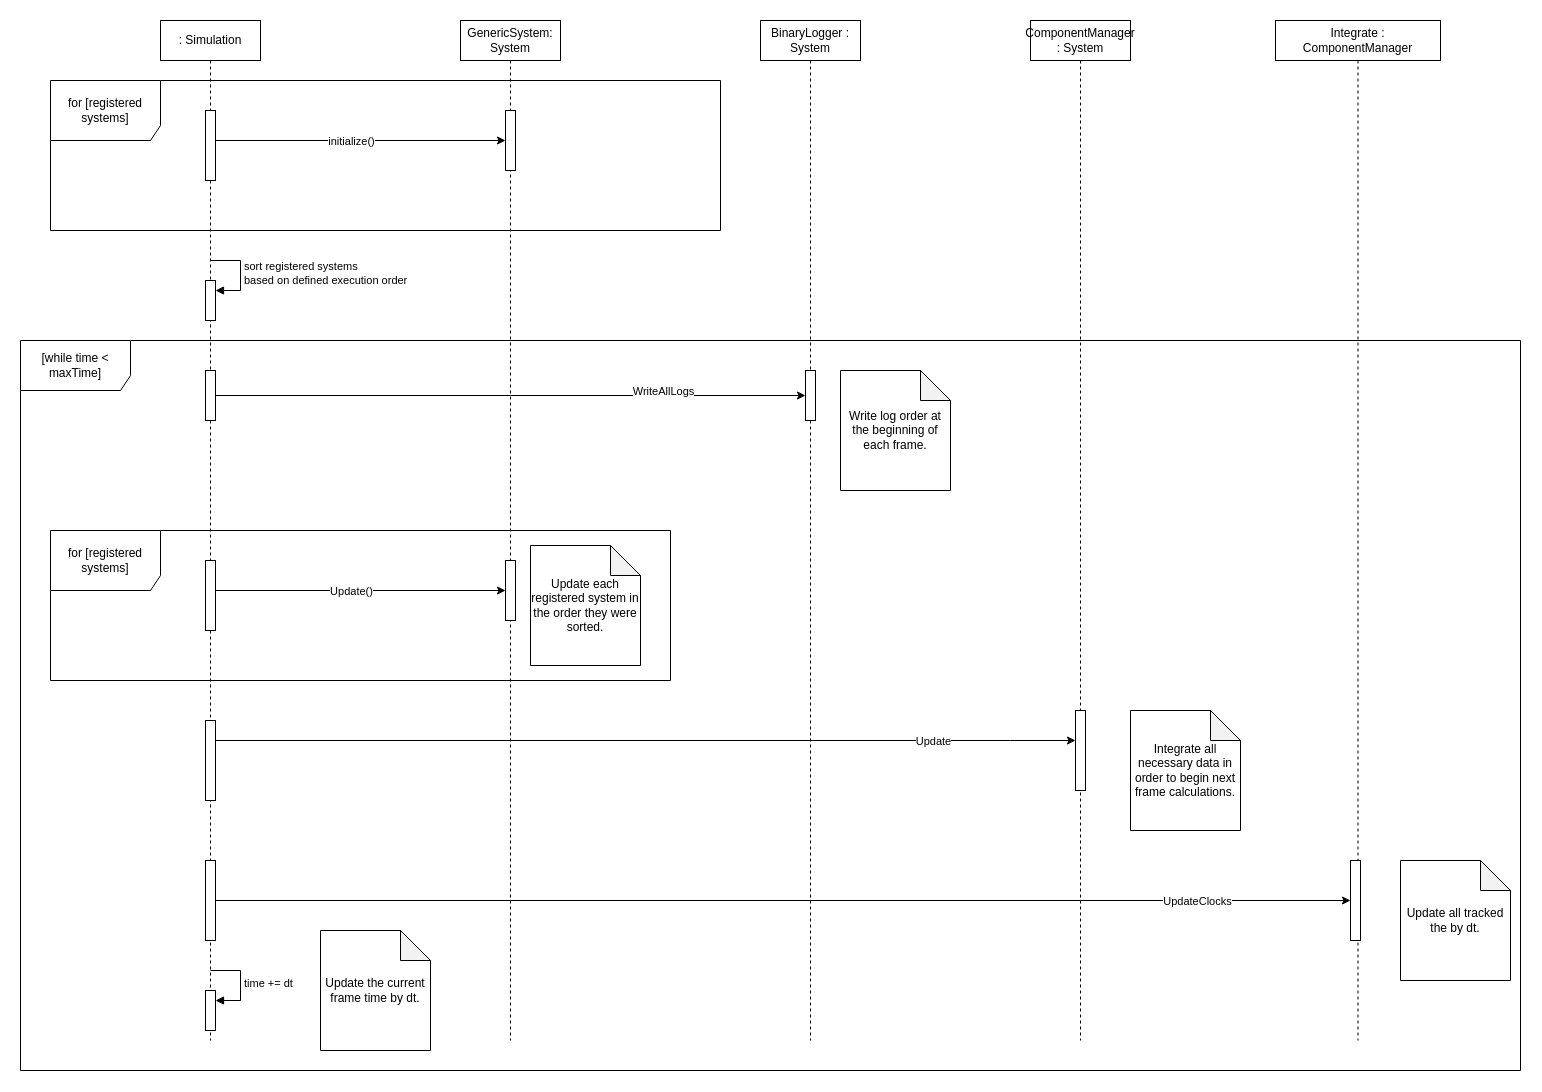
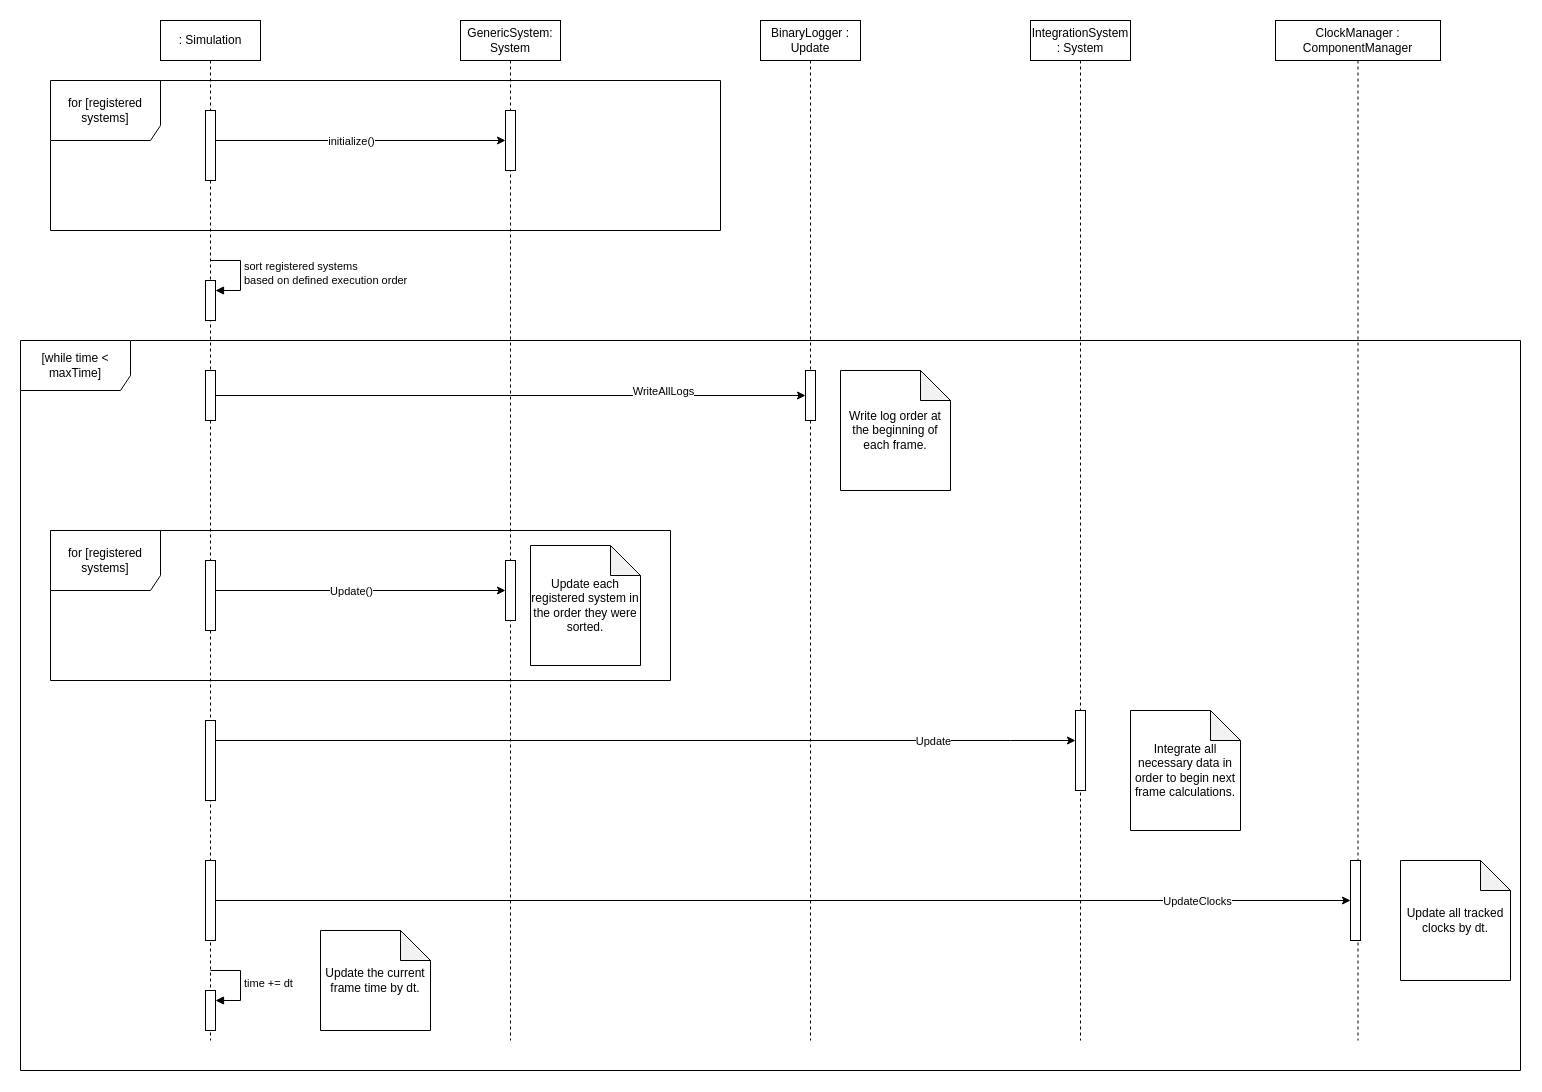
  <mxCell id="0" />
  <mxCell id="1" parent="0" />
  <mxCell id="2" value="&lt;div&gt;: Simulation&lt;/div&gt;" style="shape=umlLifeline;perimeter=lifelinePerimeter;whiteSpace=wrap;html=1;container=1;dropTarget=0;collapsible=0;recursiveResize=0;outlineConnect=0;portConstraint=eastwest;newEdgeStyle={&quot;edgeStyle&quot;:&quot;elbowEdgeStyle&quot;,&quot;elbow&quot;:&quot;vertical&quot;,&quot;curved&quot;:0,&quot;rounded&quot;:0};" vertex="1" parent="1"><mxGeometry x="160" y="20" width="100" height="1020" as="geometry" /></mxCell>
  <mxCell id="3" value="" style="html=1;points=[];perimeter=orthogonalPerimeter;outlineConnect=0;targetShapes=umlLifeline;portConstraint=eastwest;newEdgeStyle={&quot;edgeStyle&quot;:&quot;elbowEdgeStyle&quot;,&quot;elbow&quot;:&quot;vertical&quot;,&quot;curved&quot;:0,&quot;rounded&quot;:0};" vertex="1" parent="2"><mxGeometry x="45" y="90" width="10" height="70" as="geometry" /></mxCell>
  <mxCell id="4" value="" style="html=1;points=[];perimeter=orthogonalPerimeter;outlineConnect=0;targetShapes=umlLifeline;portConstraint=eastwest;newEdgeStyle={&quot;edgeStyle&quot;:&quot;elbowEdgeStyle&quot;,&quot;elbow&quot;:&quot;vertical&quot;,&quot;curved&quot;:0,&quot;rounded&quot;:0};" vertex="1" parent="2"><mxGeometry x="45" y="260" width="10" height="40" as="geometry" /></mxCell>
  <mxCell id="5" value="&lt;div&gt;sort registered systems &lt;br&gt;&lt;/div&gt;&lt;div&gt;based on defined execution order&lt;/div&gt;" style="html=1;align=left;spacingLeft=2;endArrow=block;rounded=0;edgeStyle=orthogonalEdgeStyle;curved=0;rounded=0;" edge="1" target="4" parent="2"><mxGeometry relative="1" as="geometry"><mxPoint x="50" y="240" as="sourcePoint" /><Array as="points"><mxPoint x="80" y="270" /></Array></mxGeometry></mxCell>
  <mxCell id="6" value="" style="html=1;points=[];perimeter=orthogonalPerimeter;outlineConnect=0;targetShapes=umlLifeline;portConstraint=eastwest;newEdgeStyle={&quot;edgeStyle&quot;:&quot;elbowEdgeStyle&quot;,&quot;elbow&quot;:&quot;vertical&quot;,&quot;curved&quot;:0,&quot;rounded&quot;:0};" vertex="1" parent="2"><mxGeometry x="45" y="970" width="10" height="40" as="geometry" /></mxCell>
  <mxCell id="7" value="time += dt" style="html=1;align=left;spacingLeft=2;endArrow=block;rounded=0;edgeStyle=orthogonalEdgeStyle;curved=0;rounded=0;" edge="1" target="6" parent="2"><mxGeometry relative="1" as="geometry"><mxPoint x="50" y="950" as="sourcePoint" /><Array as="points"><mxPoint x="80" y="980" /></Array></mxGeometry></mxCell>
  <mxCell id="8" value="GenericSystem: System" style="shape=umlLifeline;perimeter=lifelinePerimeter;whiteSpace=wrap;html=1;container=1;dropTarget=0;collapsible=0;recursiveResize=0;outlineConnect=0;portConstraint=eastwest;newEdgeStyle={&quot;edgeStyle&quot;:&quot;elbowEdgeStyle&quot;,&quot;elbow&quot;:&quot;vertical&quot;,&quot;curved&quot;:0,&quot;rounded&quot;:0};" vertex="1" parent="1"><mxGeometry x="460" y="20" width="100" height="1020" as="geometry" /></mxCell>
  <mxCell id="9" value="for [registered systems]" style="shape=umlFrame;whiteSpace=wrap;html=1;pointerEvents=0;width=110;height=60;" vertex="1" parent="1"><mxGeometry x="50" y="80" width="670" height="150" as="geometry" /></mxCell>
  <mxCell id="10" value="" style="html=1;points=[];perimeter=orthogonalPerimeter;outlineConnect=0;targetShapes=umlLifeline;portConstraint=eastwest;newEdgeStyle={&quot;edgeStyle&quot;:&quot;elbowEdgeStyle&quot;,&quot;elbow&quot;:&quot;vertical&quot;,&quot;curved&quot;:0,&quot;rounded&quot;:0};" vertex="1" parent="1"><mxGeometry x="505" y="110" width="10" height="60" as="geometry" /></mxCell>
  <mxCell id="11" style="edgeStyle=elbowEdgeStyle;rounded=0;orthogonalLoop=1;jettySize=auto;html=1;elbow=vertical;curved=0;" edge="1" parent="1" source="3" target="10"><mxGeometry relative="1" as="geometry"><Array as="points"><mxPoint x="350" y="140" /></Array></mxGeometry></mxCell>
  <mxCell id="12" value="&lt;div&gt;initialize()&lt;/div&gt;" style="edgeLabel;html=1;align=center;verticalAlign=middle;resizable=0;points=[];" vertex="1" connectable="0" parent="11"><mxGeometry x="-0.221" relative="1" as="geometry"><mxPoint x="22" as="offset" /></mxGeometry></mxCell>
  <mxCell id="13" value="[while time &amp;lt; maxTime]" style="shape=umlFrame;whiteSpace=wrap;html=1;pointerEvents=0;width=110;height=50;" vertex="1" parent="1"><mxGeometry x="20" y="340" width="1500" height="730" as="geometry" /></mxCell>
- <mxCell id="14" value="BinaryLogger : System" style="shape=umlLifeline;perimeter=lifelinePerimeter;whiteSpace=wrap;html=1;container=1;dropTarget=0;collapsible=0;recursiveResize=0;outlineConnect=0;portConstraint=eastwest;newEdgeStyle={&quot;edgeStyle&quot;:&quot;elbowEdgeStyle&quot;,&quot;elbow&quot;:&quot;vertical&quot;,&quot;curved&quot;:0,&quot;rounded&quot;:0};" vertex="1" parent="1"><mxGeometry x="760" y="20" width="100" height="1020" as="geometry" /></mxCell>
+ <mxCell id="14" value="BinaryLogger : Update" style="shape=umlLifeline;perimeter=lifelinePerimeter;whiteSpace=wrap;html=1;container=1;dropTarget=0;collapsible=0;recursiveResize=0;outlineConnect=0;portConstraint=eastwest;newEdgeStyle={&quot;edgeStyle&quot;:&quot;elbowEdgeStyle&quot;,&quot;elbow&quot;:&quot;vertical&quot;,&quot;curved&quot;:0,&quot;rounded&quot;:0};" vertex="1" parent="1"><mxGeometry x="760" y="20" width="100" height="1020" as="geometry" /></mxCell>
  <mxCell id="15" value="" style="html=1;points=[];perimeter=orthogonalPerimeter;outlineConnect=0;targetShapes=umlLifeline;portConstraint=eastwest;newEdgeStyle={&quot;edgeStyle&quot;:&quot;elbowEdgeStyle&quot;,&quot;elbow&quot;:&quot;vertical&quot;,&quot;curved&quot;:0,&quot;rounded&quot;:0};" vertex="1" parent="14"><mxGeometry x="45" y="350" width="10" height="50" as="geometry" /></mxCell>
  <mxCell id="16" style="edgeStyle=elbowEdgeStyle;rounded=0;orthogonalLoop=1;jettySize=auto;html=1;elbow=vertical;curved=0;" edge="1" parent="1" source="18" target="15"><mxGeometry relative="1" as="geometry" /></mxCell>
  <mxCell id="17" value="WriteAllLogs" style="edgeLabel;html=1;align=center;verticalAlign=middle;resizable=0;points=[];" vertex="1" connectable="0" parent="16"><mxGeometry x="0.515" y="-5" relative="1" as="geometry"><mxPoint y="-10" as="offset" /></mxGeometry></mxCell>
  <mxCell id="18" value="" style="html=1;points=[];perimeter=orthogonalPerimeter;outlineConnect=0;targetShapes=umlLifeline;portConstraint=eastwest;newEdgeStyle={&quot;edgeStyle&quot;:&quot;elbowEdgeStyle&quot;,&quot;elbow&quot;:&quot;vertical&quot;,&quot;curved&quot;:0,&quot;rounded&quot;:0};" vertex="1" parent="1"><mxGeometry x="205" y="370" width="10" height="50" as="geometry" /></mxCell>
  <mxCell id="19" value="&lt;div&gt;Write log order at the beginning of each frame.&lt;/div&gt;" style="shape=note;whiteSpace=wrap;html=1;backgroundOutline=1;darkOpacity=0.05;" vertex="1" parent="1"><mxGeometry x="840" y="370" width="110" height="120" as="geometry" /></mxCell>
  <mxCell id="20" value="" style="html=1;points=[];perimeter=orthogonalPerimeter;outlineConnect=0;targetShapes=umlLifeline;portConstraint=eastwest;newEdgeStyle={&quot;edgeStyle&quot;:&quot;elbowEdgeStyle&quot;,&quot;elbow&quot;:&quot;vertical&quot;,&quot;curved&quot;:0,&quot;rounded&quot;:0};" vertex="1" parent="1"><mxGeometry x="205" y="560" width="10" height="70" as="geometry" /></mxCell>
  <mxCell id="21" value="for [registered systems]" style="shape=umlFrame;whiteSpace=wrap;html=1;pointerEvents=0;width=110;height=60;" vertex="1" parent="1"><mxGeometry x="50" y="530" width="620" height="150" as="geometry" /></mxCell>
  <mxCell id="22" value="" style="html=1;points=[];perimeter=orthogonalPerimeter;outlineConnect=0;targetShapes=umlLifeline;portConstraint=eastwest;newEdgeStyle={&quot;edgeStyle&quot;:&quot;elbowEdgeStyle&quot;,&quot;elbow&quot;:&quot;vertical&quot;,&quot;curved&quot;:0,&quot;rounded&quot;:0};" vertex="1" parent="1"><mxGeometry x="505" y="560" width="10" height="60" as="geometry" /></mxCell>
  <mxCell id="23" style="edgeStyle=elbowEdgeStyle;rounded=0;orthogonalLoop=1;jettySize=auto;html=1;elbow=vertical;curved=0;" edge="1" parent="1" source="20" target="22"><mxGeometry relative="1" as="geometry"><Array as="points"><mxPoint x="350" y="590" /></Array></mxGeometry></mxCell>
  <mxCell id="24" value="&lt;div&gt;Update()&lt;/div&gt;" style="edgeLabel;html=1;align=center;verticalAlign=middle;resizable=0;points=[];" vertex="1" connectable="0" parent="23"><mxGeometry x="-0.221" relative="1" as="geometry"><mxPoint x="22" as="offset" /></mxGeometry></mxCell>
  <mxCell id="25" value="Update each registered system in the order they were sorted." style="shape=note;whiteSpace=wrap;html=1;backgroundOutline=1;darkOpacity=0.05;" vertex="1" parent="1"><mxGeometry x="530" y="545" width="110" height="120" as="geometry" /></mxCell>
- <mxCell id="26" value="ComponentManager : System" style="shape=umlLifeline;perimeter=lifelinePerimeter;whiteSpace=wrap;html=1;container=1;dropTarget=0;collapsible=0;recursiveResize=0;outlineConnect=0;portConstraint=eastwest;newEdgeStyle={&quot;edgeStyle&quot;:&quot;elbowEdgeStyle&quot;,&quot;elbow&quot;:&quot;vertical&quot;,&quot;curved&quot;:0,&quot;rounded&quot;:0};" vertex="1" parent="1"><mxGeometry x="1030" y="20" width="100" height="1020" as="geometry" /></mxCell>
+ <mxCell id="26" value="IntegrationSystem : System" style="shape=umlLifeline;perimeter=lifelinePerimeter;whiteSpace=wrap;html=1;container=1;dropTarget=0;collapsible=0;recursiveResize=0;outlineConnect=0;portConstraint=eastwest;newEdgeStyle={&quot;edgeStyle&quot;:&quot;elbowEdgeStyle&quot;,&quot;elbow&quot;:&quot;vertical&quot;,&quot;curved&quot;:0,&quot;rounded&quot;:0};" vertex="1" parent="1"><mxGeometry x="1030" y="20" width="100" height="1020" as="geometry" /></mxCell>
  <mxCell id="27" value="" style="html=1;points=[];perimeter=orthogonalPerimeter;outlineConnect=0;targetShapes=umlLifeline;portConstraint=eastwest;newEdgeStyle={&quot;edgeStyle&quot;:&quot;elbowEdgeStyle&quot;,&quot;elbow&quot;:&quot;vertical&quot;,&quot;curved&quot;:0,&quot;rounded&quot;:0};" vertex="1" parent="26"><mxGeometry x="45" y="690" width="10" height="80" as="geometry" /></mxCell>
  <mxCell id="28" style="edgeStyle=elbowEdgeStyle;rounded=0;orthogonalLoop=1;jettySize=auto;html=1;elbow=vertical;curved=0;" edge="1" parent="1" source="30" target="27"><mxGeometry relative="1" as="geometry"><Array as="points"><mxPoint x="1010" y="740" /></Array></mxGeometry></mxCell>
  <mxCell id="29" value="Update" style="edgeLabel;html=1;align=center;verticalAlign=middle;resizable=0;points=[];" vertex="1" connectable="0" parent="28"><mxGeometry x="0.667" relative="1" as="geometry"><mxPoint as="offset" /></mxGeometry></mxCell>
  <mxCell id="30" value="" style="html=1;points=[];perimeter=orthogonalPerimeter;outlineConnect=0;targetShapes=umlLifeline;portConstraint=eastwest;newEdgeStyle={&quot;edgeStyle&quot;:&quot;elbowEdgeStyle&quot;,&quot;elbow&quot;:&quot;vertical&quot;,&quot;curved&quot;:0,&quot;rounded&quot;:0};" vertex="1" parent="1"><mxGeometry x="205" y="720" width="10" height="80" as="geometry" /></mxCell>
  <mxCell id="31" value="Integrate all necessary data in order to begin next frame calculations." style="shape=note;whiteSpace=wrap;html=1;backgroundOutline=1;darkOpacity=0.05;" vertex="1" parent="1"><mxGeometry x="1130" y="710" width="110" height="120" as="geometry" /></mxCell>
- <mxCell id="32" value="Integrate : ComponentManager" style="shape=umlLifeline;perimeter=lifelinePerimeter;whiteSpace=wrap;html=1;container=1;dropTarget=0;collapsible=0;recursiveResize=0;outlineConnect=0;portConstraint=eastwest;newEdgeStyle={&quot;edgeStyle&quot;:&quot;elbowEdgeStyle&quot;,&quot;elbow&quot;:&quot;vertical&quot;,&quot;curved&quot;:0,&quot;rounded&quot;:0};" vertex="1" parent="1"><mxGeometry x="1275" y="20" width="165" height="1020" as="geometry" /></mxCell>
+ <mxCell id="32" value="ClockManager : ComponentManager" style="shape=umlLifeline;perimeter=lifelinePerimeter;whiteSpace=wrap;html=1;container=1;dropTarget=0;collapsible=0;recursiveResize=0;outlineConnect=0;portConstraint=eastwest;newEdgeStyle={&quot;edgeStyle&quot;:&quot;elbowEdgeStyle&quot;,&quot;elbow&quot;:&quot;vertical&quot;,&quot;curved&quot;:0,&quot;rounded&quot;:0};" vertex="1" parent="1"><mxGeometry x="1275" y="20" width="165" height="1020" as="geometry" /></mxCell>
  <mxCell id="33" value="" style="html=1;points=[];perimeter=orthogonalPerimeter;outlineConnect=0;targetShapes=umlLifeline;portConstraint=eastwest;newEdgeStyle={&quot;edgeStyle&quot;:&quot;elbowEdgeStyle&quot;,&quot;elbow&quot;:&quot;vertical&quot;,&quot;curved&quot;:0,&quot;rounded&quot;:0};" vertex="1" parent="32"><mxGeometry x="75" y="840" width="10" height="80" as="geometry" /></mxCell>
  <mxCell id="34" style="edgeStyle=elbowEdgeStyle;rounded=0;orthogonalLoop=1;jettySize=auto;html=1;elbow=vertical;curved=0;" edge="1" parent="1" source="36" target="33"><mxGeometry relative="1" as="geometry" /></mxCell>
  <mxCell id="35" value="UpdateClocks" style="edgeLabel;html=1;align=center;verticalAlign=middle;resizable=0;points=[];" vertex="1" connectable="0" parent="34"><mxGeometry x="0.728" relative="1" as="geometry"><mxPoint as="offset" /></mxGeometry></mxCell>
  <mxCell id="36" value="" style="html=1;points=[];perimeter=orthogonalPerimeter;outlineConnect=0;targetShapes=umlLifeline;portConstraint=eastwest;newEdgeStyle={&quot;edgeStyle&quot;:&quot;elbowEdgeStyle&quot;,&quot;elbow&quot;:&quot;vertical&quot;,&quot;curved&quot;:0,&quot;rounded&quot;:0};" vertex="1" parent="1"><mxGeometry x="205" y="860" width="10" height="80" as="geometry" /></mxCell>
- <mxCell id="37" value="Update all tracked the by dt." style="shape=note;whiteSpace=wrap;html=1;backgroundOutline=1;darkOpacity=0.05;" vertex="1" parent="1"><mxGeometry x="1400" y="860" width="110" height="120" as="geometry" /></mxCell>
- <mxCell id="38" value="Update the current frame time by dt." style="shape=note;whiteSpace=wrap;html=1;backgroundOutline=1;darkOpacity=0.05;" vertex="1" parent="1"><mxGeometry x="320" y="930" width="110" height="120" as="geometry" /></mxCell>
+ <mxCell id="37" value="Update all tracked clocks by dt." style="shape=note;whiteSpace=wrap;html=1;backgroundOutline=1;darkOpacity=0.05;" vertex="1" parent="1"><mxGeometry x="1400" y="860" width="110" height="120" as="geometry" /></mxCell>
+ <mxCell id="38" value="Update the current frame time by dt." style="shape=note;whiteSpace=wrap;html=1;backgroundOutline=1;darkOpacity=0.05;" vertex="1" parent="1"><mxGeometry x="320" y="930" width="110" height="100" as="geometry" /></mxCell>
